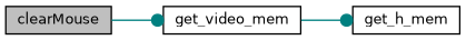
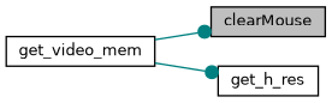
  digraph {
    rankdir=LR
    node [color=black fontname=Helvetica fontsize=10 shape=record]
    edge [arrowhead=dot color=teal fontname=Helvetica fontsize=10 labelfontname=Helvetica labelfontsize=10 style=solid]
    n1 [fillcolor=grey75 fontcolor=black height=0.2 label=clearMouse style=filled width=0.4]
    n2 [height=0.2 label=get_video_mem width=0.4]
-   n3 [height=0.2 label=get_h_mem width=0.4]
-   n1 -> n2
+   n3 [height=0.2 label=get_h_res width=0.4]
+   n2 -> n1
    n2 -> n3
  }
